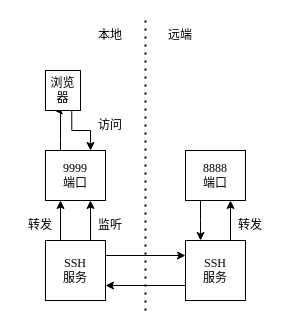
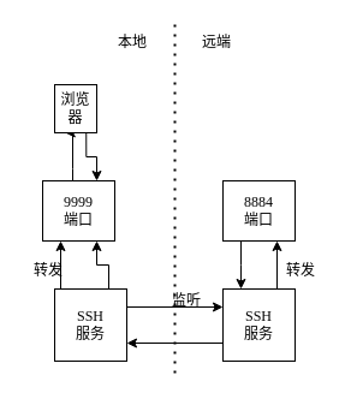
  <mxCell id="0" />
  <mxCell id="1" parent="0" />
  <mxCell id="2" style="edgeStyle=orthogonalEdgeStyle;rounded=0;orthogonalLoop=1;jettySize=auto;html=1;entryX=0.25;entryY=1;entryDx=0;entryDy=0;fontFamily=PingHei;" edge="1" parent="1" source="3" target="5"><mxGeometry relative="1" as="geometry"><Array as="points"><mxPoint x="60" y="140" /><mxPoint x="60" y="140" /></Array></mxGeometry></mxCell>
- <mxCell id="3" value="9999&lt;br&gt;端口" style="rounded=0;whiteSpace=wrap;html=1;fontFamily=PingHei;" vertex="1" parent="1"><mxGeometry x="45" y="150" width="60" height="50" as="geometry" /></mxCell>
+ <mxCell id="3" value="9999&lt;br&gt;端口" style="rounded=0;whiteSpace=wrap;html=1;fontFamily=PingHei;" vertex="1" parent="1"><mxGeometry x="35" y="150" width="60" height="50" as="geometry" /></mxCell>
  <mxCell id="4" style="edgeStyle=orthogonalEdgeStyle;rounded=0;orthogonalLoop=1;jettySize=auto;html=1;entryX=0.75;entryY=0;entryDx=0;entryDy=0;exitX=0.75;exitY=1;exitDx=0;exitDy=0;fontFamily=PingHei;" edge="1" parent="1" source="5" target="3"><mxGeometry relative="1" as="geometry" /></mxCell>
  <mxCell id="5" value="浏览器" style="rounded=0;whiteSpace=wrap;html=1;fontFamily=PingHei;" vertex="1" parent="1"><mxGeometry x="45" y="70" width="35" height="40" as="geometry" /></mxCell>
  <mxCell id="6" style="edgeStyle=orthogonalEdgeStyle;rounded=0;orthogonalLoop=1;jettySize=auto;html=1;entryX=0.75;entryY=1;entryDx=0;entryDy=0;exitX=0.75;exitY=0;exitDx=0;exitDy=0;fontFamily=PingHei;" edge="1" parent="1" source="9" target="3"><mxGeometry relative="1" as="geometry" /></mxCell>
  <mxCell id="7" style="edgeStyle=orthogonalEdgeStyle;rounded=0;orthogonalLoop=1;jettySize=auto;html=1;entryX=0;entryY=0.25;entryDx=0;entryDy=0;exitX=1;exitY=0.25;exitDx=0;exitDy=0;fontFamily=PingHei;" edge="1" parent="1" source="9" target="15"><mxGeometry relative="1" as="geometry" /></mxCell>
  <mxCell id="8" style="edgeStyle=orthogonalEdgeStyle;rounded=0;orthogonalLoop=1;jettySize=auto;html=1;entryX=0.25;entryY=1;entryDx=0;entryDy=0;fontFamily=PingHei;" edge="1" parent="1" source="9" target="3"><mxGeometry relative="1" as="geometry"><Array as="points"><mxPoint x="60" y="240" /><mxPoint x="60" y="240" /></Array></mxGeometry></mxCell>
  <mxCell id="9" value="SSH &lt;br&gt;服务" style="rounded=0;whiteSpace=wrap;html=1;fontFamily=PingHei;" vertex="1" parent="1"><mxGeometry x="45" y="240" width="60" height="60" as="geometry" /></mxCell>
- <mxCell id="10" value="监听" style="text;html=1;strokeColor=none;fillColor=none;align=center;verticalAlign=middle;whiteSpace=wrap;rounded=0;fontFamily=PingHei;" vertex="1" parent="1"><mxGeometry x="90" y="210" width="40" height="30" as="geometry" /></mxCell>
+ <mxCell id="10" value="监听" style="text;html=1;strokeColor=none;fillColor=none;align=center;verticalAlign=middle;whiteSpace=wrap;rounded=0;fontFamily=PingHei;" vertex="1" parent="1"><mxGeometry x="135" y="235" width="40" height="30" as="geometry" /></mxCell>
  <mxCell id="11" style="edgeStyle=orthogonalEdgeStyle;rounded=0;orthogonalLoop=1;jettySize=auto;html=1;entryX=0.25;entryY=0;entryDx=0;entryDy=0;exitX=0.25;exitY=1;exitDx=0;exitDy=0;fontFamily=PingHei;" edge="1" parent="1" source="12" target="15"><mxGeometry relative="1" as="geometry"><Array as="points"><mxPoint x="200" y="220" /><mxPoint x="200" y="220" /></Array></mxGeometry></mxCell>
- <mxCell id="12" value="8888&lt;br&gt;端口" style="rounded=0;whiteSpace=wrap;html=1;fontFamily=PingHei;" vertex="1" parent="1"><mxGeometry x="185" y="150" width="60" height="50" as="geometry" /></mxCell>
+ <mxCell id="12" value="8884&lt;br&gt;端口" style="rounded=0;whiteSpace=wrap;html=1;fontFamily=PingHei;" vertex="1" parent="1"><mxGeometry x="185" y="150" width="60" height="50" as="geometry" /></mxCell>
  <mxCell id="13" style="edgeStyle=orthogonalEdgeStyle;rounded=0;orthogonalLoop=1;jettySize=auto;html=1;entryX=0.75;entryY=1;entryDx=0;entryDy=0;exitX=0.75;exitY=0;exitDx=0;exitDy=0;fontFamily=PingHei;" edge="1" parent="1" source="15" target="12"><mxGeometry relative="1" as="geometry" /></mxCell>
  <mxCell id="14" style="edgeStyle=orthogonalEdgeStyle;rounded=0;orthogonalLoop=1;jettySize=auto;html=1;entryX=1;entryY=0.75;entryDx=0;entryDy=0;exitX=0;exitY=0.75;exitDx=0;exitDy=0;fontFamily=PingHei;" edge="1" parent="1" source="15" target="9"><mxGeometry relative="1" as="geometry" /></mxCell>
  <mxCell id="15" value="SSH&lt;br&gt;服务" style="rounded=0;whiteSpace=wrap;html=1;fontFamily=PingHei;" vertex="1" parent="1"><mxGeometry x="185" y="240" width="60" height="60" as="geometry" /></mxCell>
  <mxCell id="16" value="转发" style="text;html=1;strokeColor=none;fillColor=none;align=center;verticalAlign=middle;whiteSpace=wrap;rounded=0;fontFamily=PingHei;" vertex="1" parent="1"><mxGeometry x="230" y="210" width="40" height="30" as="geometry" /></mxCell>
  <mxCell id="17" value="" style="endArrow=none;dashed=1;html=1;dashPattern=1 3;strokeWidth=2;rounded=0;fontFamily=PingHei;" edge="1" parent="1"><mxGeometry width="50" height="50" relative="1" as="geometry"><mxPoint x="145" y="310" as="sourcePoint" /><mxPoint x="145" y="20" as="targetPoint" /></mxGeometry></mxCell>
- <mxCell id="18" value="访问" style="text;html=1;strokeColor=none;fillColor=none;align=center;verticalAlign=middle;whiteSpace=wrap;rounded=0;fontFamily=PingHei;" vertex="1" parent="1"><mxGeometry x="90" y="110" width="40" height="30" as="geometry" /></mxCell>
  <mxCell id="19" value="转发" style="text;html=1;strokeColor=none;fillColor=none;align=center;verticalAlign=middle;whiteSpace=wrap;rounded=0;fontFamily=PingHei;" vertex="1" parent="1"><mxGeometry x="20" y="210" width="40" height="30" as="geometry" /></mxCell>
  <mxCell id="20" value="本地" style="text;html=1;strokeColor=none;fillColor=none;align=center;verticalAlign=middle;whiteSpace=wrap;rounded=0;fontFamily=PingHei;" vertex="1" parent="1"><mxGeometry x="80" y="20" width="60" height="30" as="geometry" /></mxCell>
  <mxCell id="21" value="远端" style="text;html=1;strokeColor=none;fillColor=none;align=center;verticalAlign=middle;whiteSpace=wrap;rounded=0;fontFamily=PingHei;" vertex="1" parent="1"><mxGeometry x="150" y="20" width="60" height="30" as="geometry" /></mxCell>
